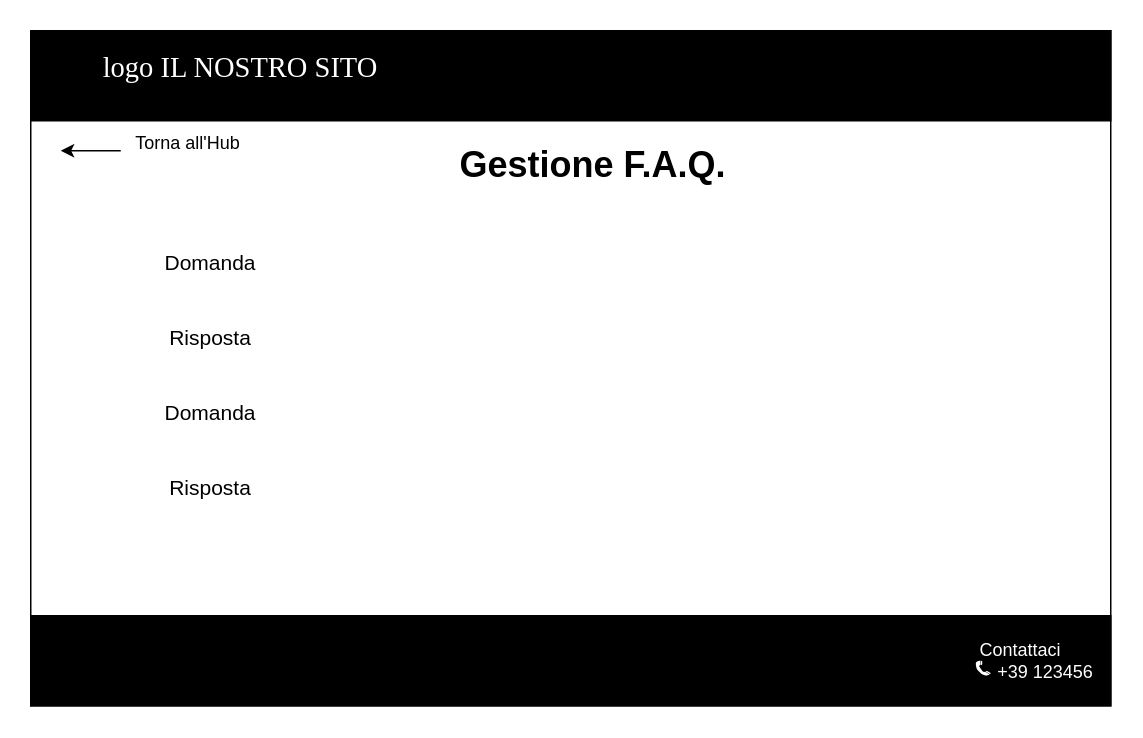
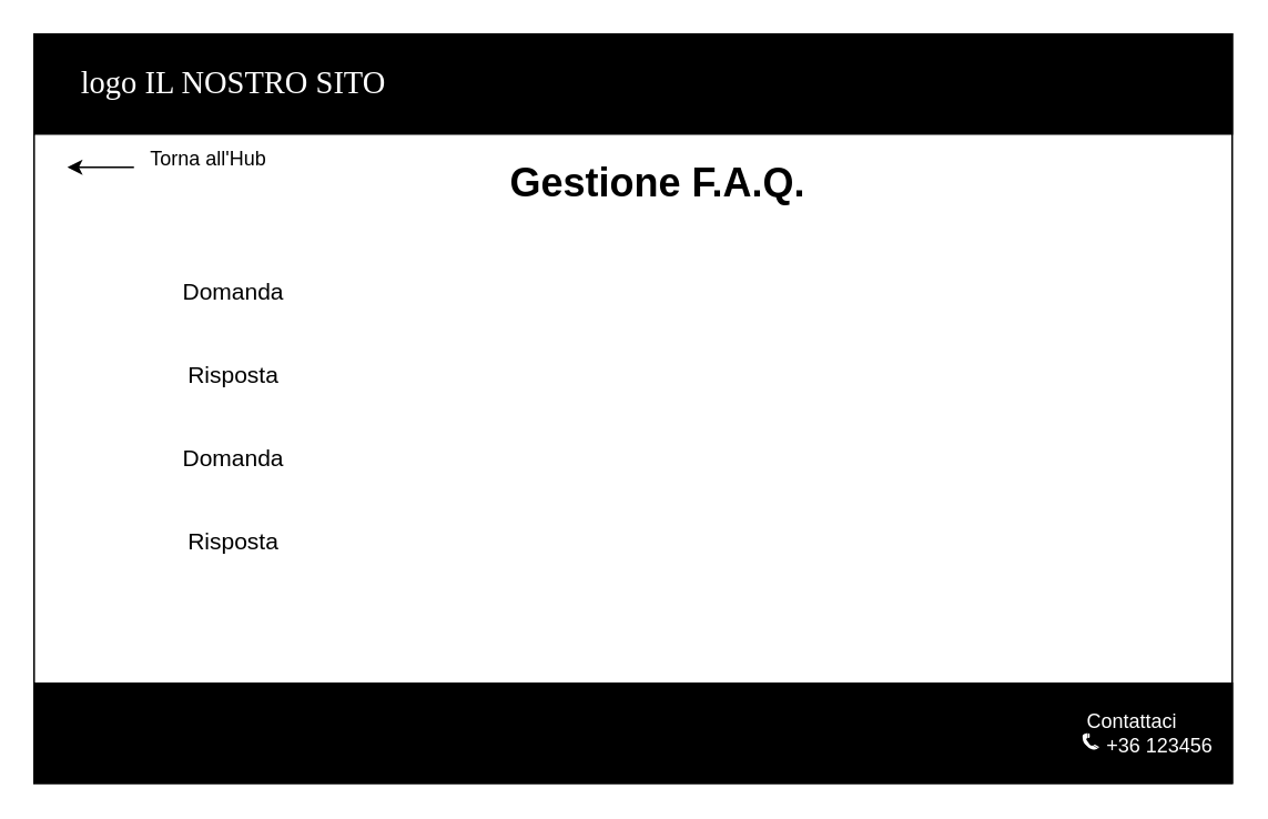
  <mxCell id="0" />
  <mxCell id="1" parent="0" />
  <mxCell id="2" value="" style="rounded=0;whiteSpace=wrap;html=1;" vertex="1" parent="1"><mxGeometry x="20" y="20" width="720" height="450" as="geometry" /></mxCell>
  <mxCell id="3" value="" style="rounded=0;whiteSpace=wrap;html=1;fillColor=#000000;" vertex="1" parent="1"><mxGeometry x="20" y="20" width="720" height="60" as="geometry" /></mxCell>
- <mxCell id="4" value="logo IL NOSTRO SITO" style="text;html=1;strokeColor=none;fillColor=none;align=center;verticalAlign=middle;whiteSpace=wrap;rounded=0;fontColor=#FFFFFF;fontSize=19;fontStyle=0;fontFamily=Verdana;" vertex="1" parent="1"><mxGeometry x="50" y="22.5" width="220" height="45" as="geometry" /></mxCell>
+ <mxCell id="4" value="logo IL NOSTRO SITO" style="text;html=1;strokeColor=none;fillColor=none;align=center;verticalAlign=middle;whiteSpace=wrap;rounded=0;fontColor=#FFFFFF;fontSize=19;fontStyle=0;fontFamily=Verdana;" vertex="1" parent="1"><mxGeometry x="30" y="27.5" width="220" height="45" as="geometry" /></mxCell>
  <mxCell id="5" value="&#10;&#10;&#10;" style="rounded=0;whiteSpace=wrap;html=1;fillColor=#000000;" vertex="1" parent="1"><mxGeometry x="20" y="410" width="720" height="60" as="geometry" /></mxCell>
- <mxCell id="6" value="Contattaci&lt;br&gt;&amp;nbsp; &amp;nbsp; &amp;nbsp; &amp;nbsp; &amp;nbsp; +39 123456" style="text;html=1;strokeColor=none;fillColor=none;align=center;verticalAlign=middle;whiteSpace=wrap;rounded=0;fontColor=#FFFFFF;" vertex="1" parent="1"><mxGeometry x="630" y="410" width="100" height="60" as="geometry" /></mxCell>
+ <mxCell id="6" value="Contattaci&lt;br&gt;&amp;nbsp; &amp;nbsp; &amp;nbsp; &amp;nbsp; &amp;nbsp; +36 123456" style="text;html=1;strokeColor=none;fillColor=none;align=center;verticalAlign=middle;whiteSpace=wrap;rounded=0;fontColor=#FFFFFF;" vertex="1" parent="1"><mxGeometry x="630" y="410" width="100" height="60" as="geometry" /></mxCell>
  <mxCell id="7" value="" style="shape=mxgraph.signs.tech.telephone_3;html=1;pointerEvents=1;fillColor=#FFFFFF;strokeColor=none;verticalLabelPosition=bottom;verticalAlign=top;align=center;sketch=0;fontColor=#FFFFFF;" vertex="1" parent="1"><mxGeometry x="650" y="440" width="10" height="10" as="geometry" /></mxCell>
  <mxCell id="8" style="edgeStyle=orthogonalEdgeStyle;rounded=0;orthogonalLoop=1;jettySize=auto;html=1;exitX=0.5;exitY=1;exitDx=0;exitDy=0;" edge="1" parent="1" source="2" target="2"><mxGeometry relative="1" as="geometry" /></mxCell>
  <mxCell id="9" value="Gestione F.A.Q." style="text;html=1;strokeColor=none;fillColor=none;align=center;verticalAlign=middle;whiteSpace=wrap;rounded=0;fontSize=24;fontStyle=1" vertex="1" parent="1"><mxGeometry x="270" y="95" width="250" height="30" as="geometry" /></mxCell>
  <mxCell id="10" value="Domanda" style="text;html=1;strokeColor=none;fillColor=none;align=center;verticalAlign=middle;whiteSpace=wrap;rounded=0;fontSize=14;" vertex="1" parent="1"><mxGeometry x="105" y="160" width="70" height="30" as="geometry" /></mxCell>
  <mxCell id="11" value="Risposta" style="text;html=1;strokeColor=none;fillColor=none;align=center;verticalAlign=middle;whiteSpace=wrap;rounded=0;fontSize=14;" vertex="1" parent="1"><mxGeometry x="110" y="210" width="60" height="30" as="geometry" /></mxCell>
  <mxCell id="12" value="Domanda" style="text;html=1;strokeColor=none;fillColor=none;align=center;verticalAlign=middle;whiteSpace=wrap;rounded=0;fontSize=14;" vertex="1" parent="1"><mxGeometry x="105" y="260" width="70" height="30" as="geometry" /></mxCell>
  <mxCell id="13" value="Risposta" style="text;html=1;strokeColor=none;fillColor=none;align=center;verticalAlign=middle;whiteSpace=wrap;rounded=0;fontSize=14;" vertex="1" parent="1"><mxGeometry x="110" y="310" width="60" height="30" as="geometry" /></mxCell>
  <mxCell id="14" value="" style="endArrow=classic;html=1;rounded=0;" edge="1" parent="1"><mxGeometry width="50" height="50" relative="1" as="geometry"><mxPoint x="80" y="100" as="sourcePoint" /><mxPoint x="40" y="100" as="targetPoint" /></mxGeometry></mxCell>
  <mxCell id="15" value="Torna all'Hub" style="text;html=1;strokeColor=none;fillColor=none;align=center;verticalAlign=middle;whiteSpace=wrap;rounded=0;" vertex="1" parent="1"><mxGeometry x="80" y="80" width="90" height="30" as="geometry" /></mxCell>
